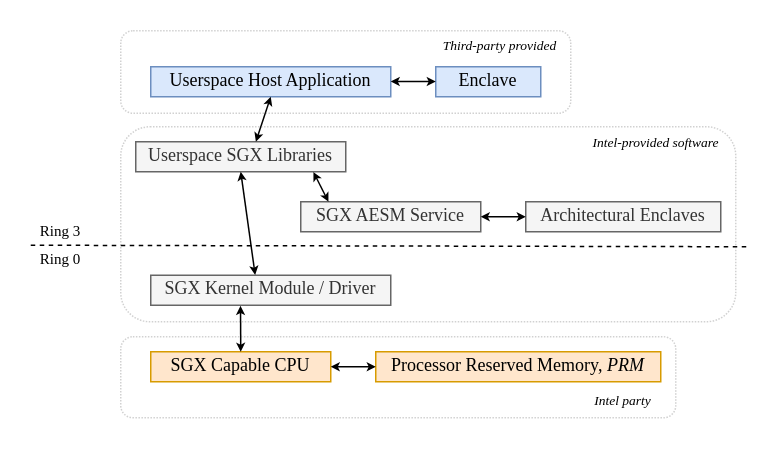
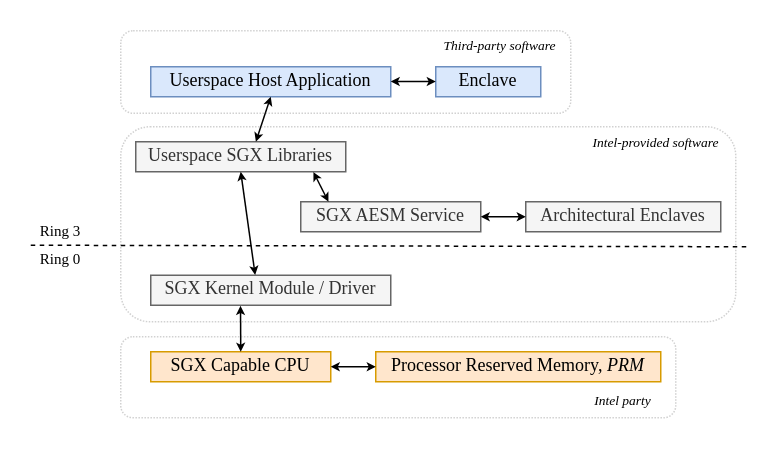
  <mxCell id="0" />
  <mxCell id="1" parent="0" />
  <mxCell id="2" value="" style="endArrow=none;dashed=1;html=1;exitX=0;exitY=0;exitDx=0;exitDy=0;" edge="1" parent="1" source="19"><mxGeometry width="50" height="50" relative="1" as="geometry"><mxPoint x="-20" y="164" as="sourcePoint" /><mxPoint x="500" y="164" as="targetPoint" /></mxGeometry></mxCell>
  <mxCell id="3" value="SGX Kernel Module / Driver" style="rounded=0;whiteSpace=wrap;html=1;fillColor=#f5f5f5;fontFamily=Linux Libertine O;spacingBottom=2;strokeColor=#666666;fontColor=#333333;" vertex="1" parent="1"><mxGeometry x="100" y="183" width="160" height="20" as="geometry" /></mxCell>
  <mxCell id="4" value="SGX Capable CPU" style="rounded=0;whiteSpace=wrap;html=1;fillColor=#ffe6cc;fontFamily=Linux Libertine O;spacingBottom=2;strokeColor=#d79b00;" vertex="1" parent="1"><mxGeometry x="100" y="234" width="120" height="20" as="geometry" /></mxCell>
  <mxCell id="5" value="Processor Reserved Memory, &lt;i&gt;PRM&lt;/i&gt;" style="rounded=0;whiteSpace=wrap;html=1;fillColor=#ffe6cc;fontFamily=Linux Libertine O;spacingBottom=2;strokeColor=#d79b00;" vertex="1" parent="1"><mxGeometry x="250" y="234" width="190" height="20" as="geometry" /></mxCell>
  <mxCell id="6" value="Userspace SGX Libraries" style="rounded=0;whiteSpace=wrap;html=1;fillColor=#f5f5f5;fontFamily=Linux Libertine O;spacingBottom=2;strokeColor=#666666;fontColor=#333333;" vertex="1" parent="1"><mxGeometry x="90" y="94" width="140" height="20" as="geometry" /></mxCell>
  <mxCell id="7" value="Userspace Host Application" style="rounded=0;whiteSpace=wrap;html=1;fillColor=#dae8fc;fontFamily=Linux Libertine O;spacingBottom=2;strokeColor=#6c8ebf;" vertex="1" parent="1"><mxGeometry x="100" y="44" width="160" height="20" as="geometry" /></mxCell>
  <mxCell id="8" value="SGX AESM Service" style="rounded=0;whiteSpace=wrap;html=1;fillColor=#f5f5f5;fontFamily=Linux Libertine O;spacingBottom=2;strokeColor=#666666;fontColor=#333333;" vertex="1" parent="1"><mxGeometry x="200" y="134" width="120" height="20" as="geometry" /></mxCell>
  <mxCell id="9" value="Architectural Enclaves" style="rounded=0;whiteSpace=wrap;html=1;fillColor=#f5f5f5;fontFamily=Linux Libertine O;spacingBottom=2;strokeColor=#666666;fontColor=#333333;" vertex="1" parent="1"><mxGeometry x="350" y="134" width="130" height="20" as="geometry" /></mxCell>
  <mxCell id="10" value="Enclave" style="rounded=0;whiteSpace=wrap;html=1;fillColor=#dae8fc;fontFamily=Linux Libertine O;spacingBottom=2;strokeColor=#6c8ebf;" vertex="1" parent="1"><mxGeometry x="290" y="44" width="70" height="20" as="geometry" /></mxCell>
  <mxCell id="11" value="" style="endArrow=classic;startArrow=classic;html=1;fontFamily=Linux Libertine O;entryX=0.846;entryY=1.009;entryDx=0;entryDy=0;entryPerimeter=0;exitX=0.154;exitY=0;exitDx=0;exitDy=0;exitPerimeter=0;endSize=3;startSize=3;" edge="1" parent="1" source="8" target="6"><mxGeometry width="50" height="50" relative="1" as="geometry"><mxPoint x="310" y="204" as="sourcePoint" /><mxPoint x="360" y="154" as="targetPoint" /></mxGeometry></mxCell>
  <mxCell id="12" value="" style="endArrow=classic;startArrow=classic;html=1;fontFamily=Linux Libertine O;entryX=0;entryY=0.5;entryDx=0;entryDy=0;exitX=1;exitY=0.5;exitDx=0;exitDy=0;endSize=3;startSize=3;" edge="1" parent="1" source="8" target="9"><mxGeometry width="50" height="50" relative="1" as="geometry"><mxPoint x="228.48" y="124" as="sourcePoint" /><mxPoint x="228.44" y="104.27" as="targetPoint" /></mxGeometry></mxCell>
  <mxCell id="13" value="" style="endArrow=classic;startArrow=classic;html=1;fontFamily=Linux Libertine O;entryX=0.5;entryY=1;entryDx=0;entryDy=0;exitX=0.435;exitY=-0.012;exitDx=0;exitDy=0;endSize=3;startSize=3;exitPerimeter=0;" edge="1" parent="1" source="3" target="6"><mxGeometry width="50" height="50" relative="1" as="geometry"><mxPoint x="330" y="139" as="sourcePoint" /><mxPoint x="360" y="139" as="targetPoint" /></mxGeometry></mxCell>
  <mxCell id="14" value="" style="endArrow=classic;startArrow=classic;html=1;fontFamily=Linux Libertine O;entryX=0.5;entryY=1;entryDx=0;entryDy=0;exitX=0.572;exitY=-0.003;exitDx=0;exitDy=0;exitPerimeter=0;endSize=3;startSize=3;" edge="1" parent="1" source="6" target="7"><mxGeometry width="50" height="50" relative="1" as="geometry"><mxPoint x="228.48" y="124" as="sourcePoint" /><mxPoint x="228.44" y="104.27" as="targetPoint" /></mxGeometry></mxCell>
  <mxCell id="15" value="" style="endArrow=classic;startArrow=classic;html=1;fontFamily=Linux Libertine O;entryX=0.5;entryY=0;entryDx=0;entryDy=0;exitX=0.374;exitY=1.02;exitDx=0;exitDy=0;exitPerimeter=0;endSize=3;startSize=3;" edge="1" parent="1" source="3" target="4"><mxGeometry width="50" height="50" relative="1" as="geometry"><mxPoint x="150" y="124" as="sourcePoint" /><mxPoint x="200" y="74" as="targetPoint" /></mxGeometry></mxCell>
  <mxCell id="16" value="" style="endArrow=classic;startArrow=classic;html=1;fontFamily=Linux Libertine O;exitX=1;exitY=0.5;exitDx=0;exitDy=0;entryX=0;entryY=0.5;entryDx=0;entryDy=0;endSize=3;startSize=3;" edge="1" parent="1" source="4" target="5"><mxGeometry width="50" height="50" relative="1" as="geometry"><mxPoint x="260" y="214" as="sourcePoint" /><mxPoint x="310" y="164" as="targetPoint" /></mxGeometry></mxCell>
  <mxCell id="17" value="" style="endArrow=classic;startArrow=classic;html=1;fontFamily=Linux Libertine O;entryX=0;entryY=0.5;entryDx=0;entryDy=0;exitX=1;exitY=0.5;exitDx=0;exitDy=0;endSize=3;startSize=3;" edge="1" parent="1"><mxGeometry width="50" height="50" relative="1" as="geometry"><mxPoint x="260" y="53.83" as="sourcePoint" /><mxPoint x="290" y="53.83" as="targetPoint" /></mxGeometry></mxCell>
  <mxCell id="18" value="Ring 3" style="text;html=1;strokeColor=none;fillColor=none;align=center;verticalAlign=middle;whiteSpace=wrap;rounded=0;fontFamily=Linux Libertine O;spacingBottom=2;fontSize=10;" vertex="1" parent="1"><mxGeometry x="20" y="144" width="40" height="20" as="geometry" /></mxCell>
  <mxCell id="19" value="Ring 0" style="text;html=1;strokeColor=none;fillColor=none;align=center;verticalAlign=middle;whiteSpace=wrap;rounded=0;fontFamily=Linux Libertine O;spacingBottom=2;fontSize=10;" vertex="1" parent="1"><mxGeometry x="20" y="163" width="40" height="20" as="geometry" /></mxCell>
  <mxCell id="20" value="" style="rounded=1;whiteSpace=wrap;html=1;fillColor=none;fontFamily=Linux Libertine O;fontSize=10;strokeColor=#666666;fontColor=#333333;glass=0;opacity=30;dashed=1;dashPattern=1 1;" vertex="1" parent="1"><mxGeometry x="80" y="84" width="410" height="130" as="geometry" /></mxCell>
  <mxCell id="21" value="Intel-provided software" style="text;html=1;strokeColor=none;fillColor=none;align=center;verticalAlign=middle;whiteSpace=wrap;rounded=0;glass=0;dashed=1;dashPattern=1 1;fontFamily=Linux Libertine O;fontSize=9;opacity=30;fontStyle=2" vertex="1" parent="1"><mxGeometry x="382" y="85" width="110" height="20" as="geometry" /></mxCell>
- <mxCell id="22" value="Third-party provided" style="text;html=1;strokeColor=none;fillColor=none;align=center;verticalAlign=middle;whiteSpace=wrap;rounded=0;glass=0;dashed=1;dashPattern=1 1;fontFamily=Linux Libertine O;fontSize=9;opacity=30;fontStyle=2" vertex="1" parent="1"><mxGeometry x="278" y="20" width="110" height="20" as="geometry" /></mxCell>
+ <mxCell id="22" value="Third-party software" style="text;html=1;strokeColor=none;fillColor=none;align=center;verticalAlign=middle;whiteSpace=wrap;rounded=0;glass=0;dashed=1;dashPattern=1 1;fontFamily=Linux Libertine O;fontSize=9;opacity=30;fontStyle=2" vertex="1" parent="1"><mxGeometry x="278" y="20" width="110" height="20" as="geometry" /></mxCell>
  <mxCell id="23" value="" style="rounded=1;whiteSpace=wrap;html=1;fillColor=none;fontFamily=Linux Libertine O;fontSize=10;strokeColor=#666666;fontColor=#333333;glass=0;opacity=30;dashed=1;dashPattern=1 1;" vertex="1" parent="1"><mxGeometry x="80" y="20" width="300" height="55" as="geometry" /></mxCell>
  <mxCell id="24" value="" style="rounded=1;whiteSpace=wrap;html=1;fillColor=none;fontFamily=Linux Libertine O;fontSize=10;strokeColor=#666666;fontColor=#333333;glass=0;opacity=30;dashed=1;dashPattern=1 1;" vertex="1" parent="1"><mxGeometry x="80" y="224" width="370" height="54" as="geometry" /></mxCell>
  <mxCell id="25" value="Intel party" style="text;html=1;strokeColor=none;fillColor=none;align=center;verticalAlign=middle;whiteSpace=wrap;rounded=0;glass=0;dashed=1;dashPattern=1 1;fontFamily=Linux Libertine O;fontSize=9;opacity=30;fontStyle=2" vertex="1" parent="1"><mxGeometry x="360" y="257" width="110" height="20" as="geometry" /></mxCell>
